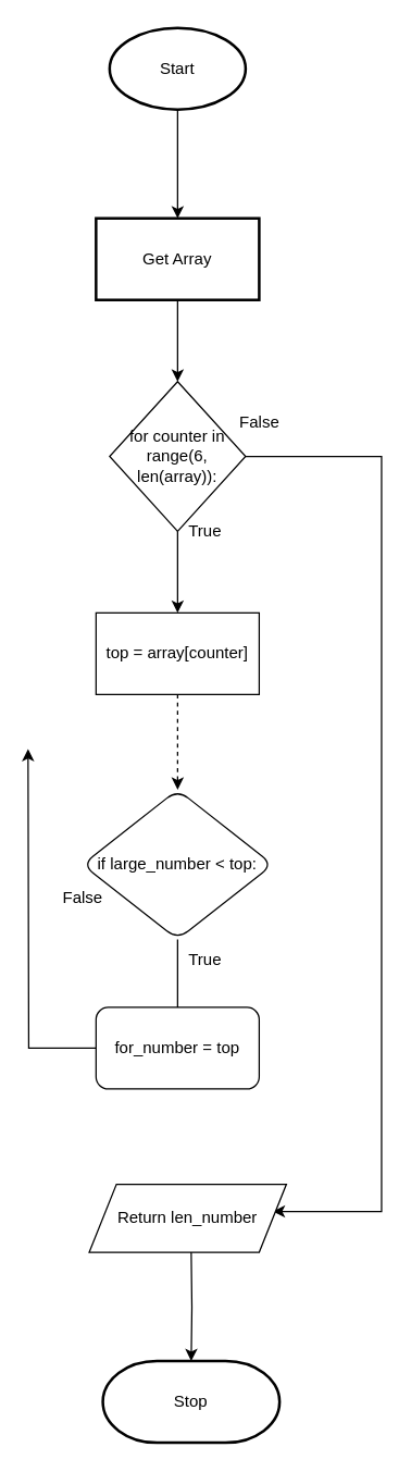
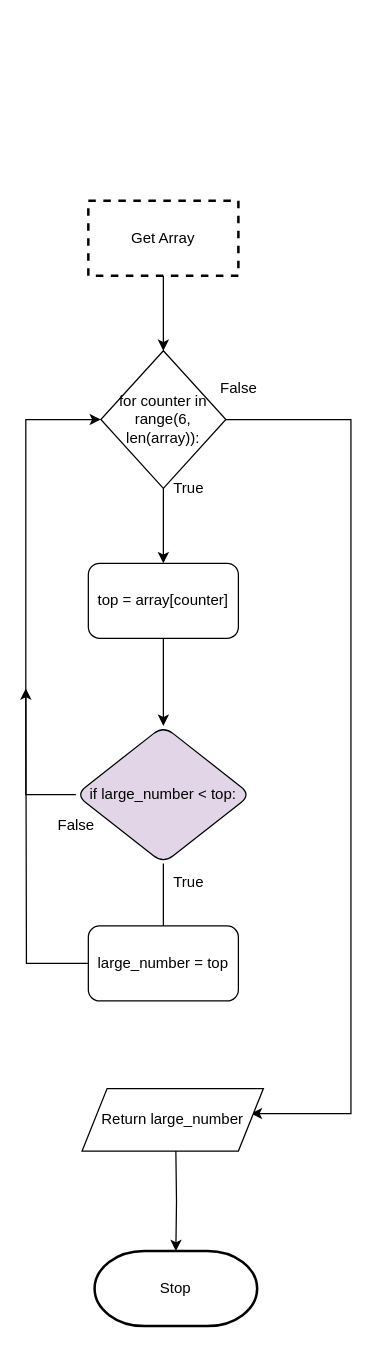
  <mxCell id="0" />
  <mxCell id="1" parent="0" />
- <mxCell id="2" value="" style="edgeStyle=none;html=1;" edge="1" parent="1" source="3" target="21"><mxGeometry relative="1" as="geometry" /></mxCell>
- <mxCell id="3" value="Start" style="strokeWidth=2;html=1;shape=mxgraph.flowchart.start_1;whiteSpace=wrap;" parent="1" vertex="1"><mxGeometry x="80" y="20" width="100" height="60" as="geometry" /></mxCell>
  <mxCell id="4" value="Stop" style="strokeWidth=2;html=1;shape=mxgraph.flowchart.terminator;whiteSpace=wrap;" parent="1" vertex="1"><mxGeometry x="75" y="1000" width="130" height="60" as="geometry" /></mxCell>
  <mxCell id="5" value="" style="edgeStyle=none;html=1;" parent="1" source="7" target="9" edge="1"><mxGeometry relative="1" as="geometry" /></mxCell>
  <mxCell id="6" style="edgeStyle=orthogonalEdgeStyle;html=1;rounded=0;entryX=1;entryY=0.5;entryDx=0;entryDy=0;" parent="1" source="7" edge="1"><mxGeometry relative="1" as="geometry"><mxPoint x="200" y="890" as="targetPoint" /><Array as="points"><mxPoint x="280" y="335" /><mxPoint x="280" y="890" /></Array></mxGeometry></mxCell>
  <mxCell id="7" value="for counter in range(6, len(array)):" style="rhombus;whiteSpace=wrap;html=1;" parent="1" vertex="1"><mxGeometry x="80" y="280" width="100" height="110" as="geometry" /></mxCell>
- <mxCell id="8" value="" style="edgeStyle=none;html=1;dashed=1;" parent="1" source="9" target="12" edge="1"><mxGeometry relative="1" as="geometry" /></mxCell>
- <mxCell id="9" value="top = array[counter]" style="whiteSpace=wrap;html=1;rounded=0;" parent="1" vertex="1"><mxGeometry x="70" y="450" width="120" height="60" as="geometry" /></mxCell>
+ <mxCell id="8" value="" style="edgeStyle=none;html=1;" parent="1" source="9" target="12" edge="1"><mxGeometry relative="1" as="geometry" /></mxCell>
+ <mxCell id="9" value="top = array[counter]" style="rounded=1;whiteSpace=wrap;html=1;" parent="1" vertex="1"><mxGeometry x="70" y="450" width="120" height="60" as="geometry" /></mxCell>
  <mxCell id="10" value="" style="edgeStyle=none;html=1;endArrow=none;" parent="1" source="12" target="14" edge="1"><mxGeometry relative="1" as="geometry" /></mxCell>
- <mxCell id="12" value="if large_number &amp;lt; top:" style="rhombus;whiteSpace=wrap;html=1;rounded=1;" parent="1" vertex="1"><mxGeometry x="60" y="580" width="140" height="110" as="geometry" /></mxCell>
+ <mxCell id="11" style="edgeStyle=orthogonalEdgeStyle;rounded=0;html=1;exitX=0;exitY=0.5;exitDx=0;exitDy=0;entryX=0;entryY=0.5;entryDx=0;entryDy=0;" parent="1" source="12" target="7" edge="1"><mxGeometry relative="1" as="geometry"><Array as="points"><mxPoint x="20" y="635" /><mxPoint x="20" y="335" /></Array></mxGeometry></mxCell>
+ <mxCell id="12" value="if large_number &amp;lt; top:" style="rhombus;whiteSpace=wrap;html=1;rounded=1;fillColor=#e1d5e7;" parent="1" vertex="1"><mxGeometry x="60" y="580" width="140" height="110" as="geometry" /></mxCell>
  <mxCell id="13" style="edgeStyle=orthogonalEdgeStyle;rounded=0;html=1;" parent="1" source="14" edge="1"><mxGeometry relative="1" as="geometry"><mxPoint x="20" y="550" as="targetPoint" /></mxGeometry></mxCell>
- <mxCell id="14" value="for_number = top" style="whiteSpace=wrap;html=1;rounded=1;" parent="1" vertex="1"><mxGeometry x="70" y="740" width="120" height="60" as="geometry" /></mxCell>
+ <mxCell id="14" value="large_number = top" style="whiteSpace=wrap;html=1;rounded=1;" parent="1" vertex="1"><mxGeometry x="70" y="740" width="120" height="60" as="geometry" /></mxCell>
  <mxCell id="15" style="edgeStyle=orthogonalEdgeStyle;rounded=0;html=1;" parent="1" target="4" edge="1"><mxGeometry relative="1" as="geometry"><mxPoint x="150" y="930" as="targetPoint" /><mxPoint x="140" y="920" as="sourcePoint" /></mxGeometry></mxCell>
  <mxCell id="16" value="True" style="text;html=1;align=center;verticalAlign=middle;resizable=0;points=[];autosize=1;strokeColor=none;fillColor=none;" parent="1" vertex="1"><mxGeometry x="130" y="380" width="40" height="20" as="geometry" /></mxCell>
  <mxCell id="17" value="False" style="text;html=1;align=center;verticalAlign=middle;resizable=0;points=[];autosize=1;strokeColor=none;fillColor=none;" parent="1" vertex="1"><mxGeometry x="170" y="300" width="40" height="20" as="geometry" /></mxCell>
  <mxCell id="18" value="False" style="text;html=1;align=center;verticalAlign=middle;resizable=0;points=[];autosize=1;strokeColor=none;fillColor=none;" parent="1" vertex="1"><mxGeometry x="40" y="650" width="40" height="20" as="geometry" /></mxCell>
  <mxCell id="19" value="True" style="text;html=1;align=center;verticalAlign=middle;resizable=0;points=[];autosize=1;strokeColor=none;fillColor=none;" parent="1" vertex="1"><mxGeometry x="130" y="695" width="40" height="20" as="geometry" /></mxCell>
  <mxCell id="20" value="" style="edgeStyle=none;html=1;" edge="1" parent="1" source="21" target="7"><mxGeometry relative="1" as="geometry" /></mxCell>
- <mxCell id="21" value="Get Array" style="whiteSpace=wrap;html=1;strokeWidth=2;" vertex="1" parent="1"><mxGeometry x="70" y="160" width="120" height="60" as="geometry" /></mxCell>
- <mxCell id="22" value="&lt;span&gt;Return len_number&lt;/span&gt;" style="shape=parallelogram;perimeter=parallelogramPerimeter;whiteSpace=wrap;html=1;fixedSize=1;" vertex="1" parent="1"><mxGeometry x="65" y="870" width="145" height="50" as="geometry" /></mxCell>
+ <mxCell id="21" value="Get Array" style="whiteSpace=wrap;html=1;strokeWidth=2;dashed=1;" vertex="1" parent="1"><mxGeometry x="70" y="160" width="120" height="60" as="geometry" /></mxCell>
+ <mxCell id="22" value="&lt;span&gt;Return large_number&lt;/span&gt;" style="shape=parallelogram;perimeter=parallelogramPerimeter;whiteSpace=wrap;html=1;fixedSize=1;" vertex="1" parent="1"><mxGeometry x="65" y="870" width="145" height="50" as="geometry" /></mxCell>
